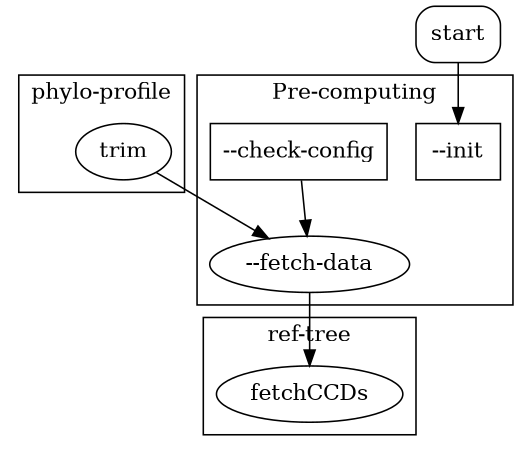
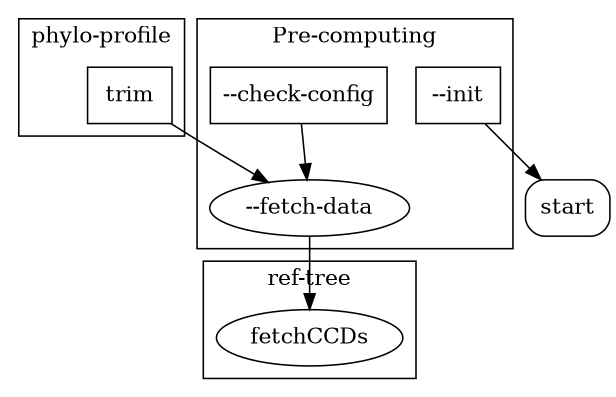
  digraph {
    node [shape=box]
    n1 [label="--init"]
    n2 [label="--check-config"]
    n3 [label="--fetch-data" shape=ellipse]
    fetchCCDs [shape=""]
-   trim [shape=""]
+   trim
    start [style=rounded]
    subgraph cluster_1 {
      label="Pre-computing"
      n1
      n2
      n3
    }
    subgraph cluster_2 {
      label="ref-tree"
      fetchCCDs
    }
    subgraph cluster_3 {
      label="phylo-profile"
      trim
    }
    n2 -> n3
    n3 -> fetchCCDs
    trim -> n3
-   start -> n1
+   n1 -> start
  }
